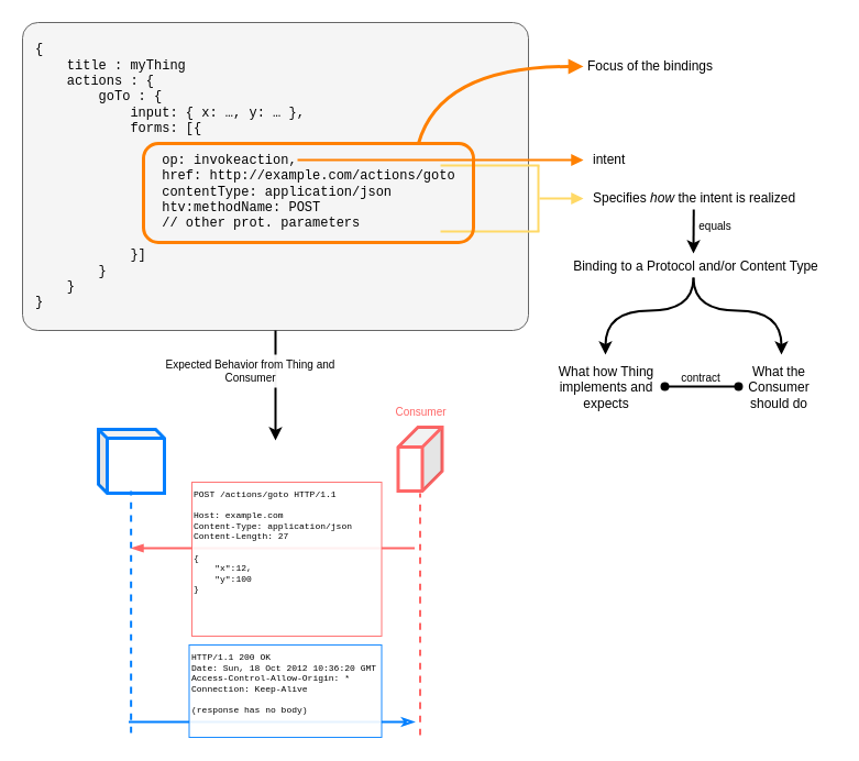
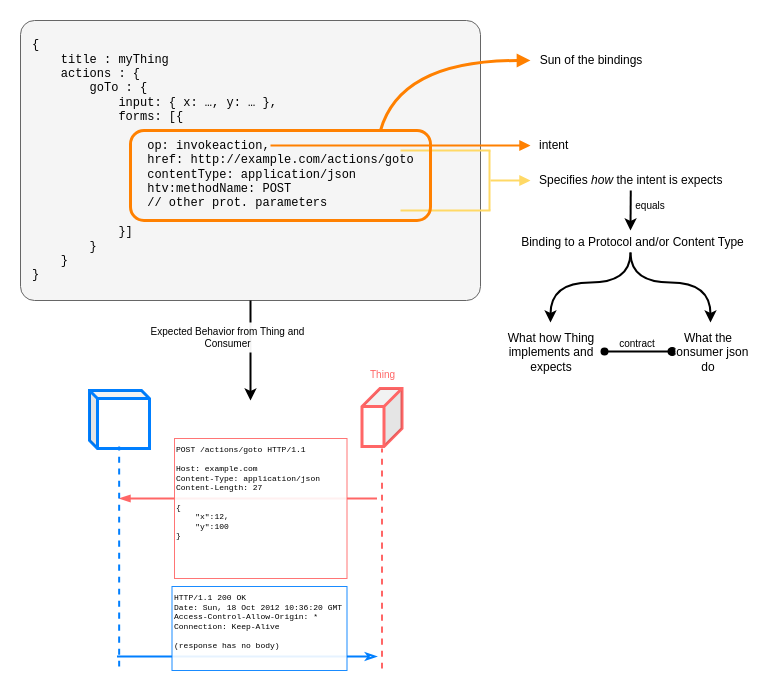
  <mxCell id="0" />
  <mxCell id="1" parent="0" />
  <mxCell id="2" value="" style="rounded=1;whiteSpace=wrap;html=1;arcSize=5;fillColor=#f5f5f5;fontColor=#333333;strokeColor=#666666;" vertex="1" parent="1"><mxGeometry x="20" y="20" width="460" height="280" as="geometry" /></mxCell>
  <mxCell id="3" value="" style="endArrow=block;html=1;fontFamily=Courier New;curved=1;strokeColor=#FF8000;strokeWidth=3;endFill=1;" edge="1" parent="1"><mxGeometry width="50" height="50" relative="1" as="geometry"><mxPoint x="380" y="130" as="sourcePoint" /><mxPoint x="530" y="60" as="targetPoint" /><Array as="points"><mxPoint x="400" y="60" /></Array></mxGeometry></mxCell>
- <mxCell id="4" value="Focus of the bindings" style="text;html=1;strokeColor=none;fillColor=none;align=center;verticalAlign=middle;whiteSpace=wrap;rounded=0;fontFamily=Helvetica;" vertex="1" parent="1"><mxGeometry x="506" y="45" width="170" height="30" as="geometry" /></mxCell>
+ <mxCell id="4" value="Sun of the bindings" style="text;html=1;strokeColor=none;fillColor=none;align=center;verticalAlign=middle;whiteSpace=wrap;rounded=0;fontFamily=Helvetica;" vertex="1" parent="1"><mxGeometry x="506" y="45" width="170" height="30" as="geometry" /></mxCell>
  <mxCell id="5" value="" style="endArrow=block;html=1;strokeColor=#FF8000;strokeWidth=2;fontFamily=Helvetica;curved=1;startSize=6;endFill=1;" edge="1" parent="1"><mxGeometry width="50" height="50" relative="1" as="geometry"><mxPoint x="270" y="145" as="sourcePoint" /><mxPoint x="530" y="145" as="targetPoint" /></mxGeometry></mxCell>
  <mxCell id="6" value="intent" style="text;html=1;strokeColor=none;fillColor=none;align=left;verticalAlign=middle;whiteSpace=wrap;rounded=0;fontFamily=Helvetica;" vertex="1" parent="1"><mxGeometry x="537" y="130" width="100" height="30" as="geometry" /></mxCell>
  <mxCell id="7" value="" style="endArrow=none;html=1;strokeColor=#FFD966;strokeWidth=2;fontFamily=Helvetica;startSize=6;curved=1;fillColor=#fff2cc;" edge="1" parent="1"><mxGeometry width="50" height="50" relative="1" as="geometry"><mxPoint x="400" y="150" as="sourcePoint" /><mxPoint x="490" y="150" as="targetPoint" /></mxGeometry></mxCell>
  <mxCell id="8" value="" style="endArrow=none;html=1;strokeColor=#FFD966;strokeWidth=2;fontFamily=Helvetica;startSize=6;curved=1;fillColor=#fff2cc;" edge="1" parent="1"><mxGeometry width="50" height="50" relative="1" as="geometry"><mxPoint x="400" y="210" as="sourcePoint" /><mxPoint x="490" y="210" as="targetPoint" /></mxGeometry></mxCell>
  <mxCell id="9" value="" style="endArrow=none;html=1;strokeColor=#FFD966;strokeWidth=2;fontFamily=Helvetica;startSize=6;curved=1;fillColor=#fff2cc;" edge="1" parent="1"><mxGeometry width="50" height="50" relative="1" as="geometry"><mxPoint x="489" y="150" as="sourcePoint" /><mxPoint x="489" y="210" as="targetPoint" /></mxGeometry></mxCell>
  <mxCell id="10" value="" style="endArrow=block;html=1;strokeColor=#FFD966;strokeWidth=2;fontFamily=Helvetica;startSize=6;curved=1;fillColor=#fff2cc;endFill=1;" edge="1" parent="1"><mxGeometry width="50" height="50" relative="1" as="geometry"><mxPoint x="490" y="180" as="sourcePoint" /><mxPoint x="530" y="180" as="targetPoint" /></mxGeometry></mxCell>
- <mxCell id="11" value="Specifies &lt;em&gt;how&lt;/em&gt;&amp;nbsp;the intent is realized" style="text;whiteSpace=wrap;html=1;fontFamily=Helvetica;" vertex="1" parent="1"><mxGeometry x="537" y="166" width="200" height="24" as="geometry" /></mxCell>
+ <mxCell id="11" value="Specifies &lt;em&gt;how&lt;/em&gt;&amp;nbsp;the intent is expects" style="text;whiteSpace=wrap;html=1;fontFamily=Helvetica;" vertex="1" parent="1"><mxGeometry x="537" y="166" width="200" height="24" as="geometry" /></mxCell>
  <mxCell id="12" value="" style="endArrow=classic;html=1;strokeColor=default;strokeWidth=2;fontFamily=Helvetica;startSize=6;curved=1;" edge="1" parent="1"><mxGeometry width="50" height="50" relative="1" as="geometry"><mxPoint x="630" y="252" as="sourcePoint" /><mxPoint x="550" y="322" as="targetPoint" /><Array as="points"><mxPoint x="630" y="282" /><mxPoint x="550" y="282" /></Array></mxGeometry></mxCell>
  <mxCell id="13" value="" style="endArrow=classic;html=1;strokeColor=default;strokeWidth=2;fontFamily=Helvetica;startSize=6;curved=1;" edge="1" parent="1"><mxGeometry width="50" height="50" relative="1" as="geometry"><mxPoint x="630" y="252" as="sourcePoint" /><mxPoint x="710" y="322" as="targetPoint" /><Array as="points"><mxPoint x="630" y="282" /><mxPoint x="710" y="282" /></Array></mxGeometry></mxCell>
  <mxCell id="14" value="What how Thing implements and expects" style="text;html=1;strokeColor=none;fillColor=none;align=center;verticalAlign=middle;whiteSpace=wrap;rounded=0;fontFamily=Helvetica;" vertex="1" parent="1"><mxGeometry x="506" y="322" width="90" height="60" as="geometry" /></mxCell>
- <mxCell id="15" value="What the Consumer should do" style="text;html=1;strokeColor=none;fillColor=none;align=center;verticalAlign=middle;whiteSpace=wrap;rounded=0;fontFamily=Helvetica;" vertex="1" parent="1"><mxGeometry x="663" y="322" width="90" height="60" as="geometry" /></mxCell>
+ <mxCell id="15" value="What the Consumer json do" style="text;html=1;strokeColor=none;fillColor=none;align=center;verticalAlign=middle;whiteSpace=wrap;rounded=0;fontFamily=Helvetica;" vertex="1" parent="1"><mxGeometry x="663" y="322" width="90" height="60" as="geometry" /></mxCell>
  <mxCell id="16" value="" style="endArrow=oval;html=1;strokeColor=default;strokeWidth=2;fontFamily=Helvetica;startSize=6;curved=1;entryX=0;entryY=0.5;entryDx=0;entryDy=0;exitX=1;exitY=0.5;exitDx=0;exitDy=0;startArrow=oval;startFill=1;endFill=1;" edge="1" parent="1"><mxGeometry width="50" height="50" relative="1" as="geometry"><mxPoint x="604" y="351" as="sourcePoint" /><mxPoint x="671" y="351" as="targetPoint" /></mxGeometry></mxCell>
  <mxCell id="17" value="&lt;font style=&quot;font-size: 10px;&quot;&gt;contract&lt;/font&gt;" style="text;html=1;strokeColor=none;fillColor=none;align=center;verticalAlign=middle;whiteSpace=wrap;rounded=0;fontFamily=Helvetica;" vertex="1" parent="1"><mxGeometry x="607" y="328" width="60" height="30" as="geometry" /></mxCell>
  <mxCell id="18" value="Binding to a Protocol and/or Content Type" style="text;html=1;strokeColor=none;fillColor=none;align=center;verticalAlign=middle;whiteSpace=wrap;rounded=0;fontFamily=Helvetica;" vertex="1" parent="1"><mxGeometry x="506" y="212" width="253" height="60" as="geometry" /></mxCell>
  <mxCell id="19" value="" style="endArrow=classic;html=1;strokeColor=default;strokeWidth=2;fontFamily=Helvetica;fontSize=10;startSize=6;curved=1;" edge="1" parent="1"><mxGeometry width="50" height="50" relative="1" as="geometry"><mxPoint x="630.26" y="190" as="sourcePoint" /><mxPoint x="630" y="230" as="targetPoint" /></mxGeometry></mxCell>
  <mxCell id="20" value="equals" style="text;html=1;strokeColor=none;fillColor=none;align=center;verticalAlign=middle;whiteSpace=wrap;rounded=0;fontSize=10;fontFamily=Helvetica;" vertex="1" parent="1"><mxGeometry x="620" y="190" width="60" height="30" as="geometry" /></mxCell>
  <mxCell id="21" value="" style="rounded=1;whiteSpace=wrap;html=1;fillColor=none;strokeColor=#FF8000;strokeWidth=3;" vertex="1" parent="1"><mxGeometry x="130" y="130" width="300" height="90" as="geometry" /></mxCell>
  <mxCell id="22" value="&lt;div&gt;{&lt;/div&gt;&lt;div&gt;&amp;nbsp; &amp;nbsp; title : myThing&lt;/div&gt;&lt;div&gt;&amp;nbsp; &amp;nbsp; actions : {&lt;/div&gt;&lt;div&gt;&amp;nbsp; &amp;nbsp; &amp;nbsp; &amp;nbsp; goTo : {&lt;/div&gt;&lt;div&gt;&lt;span style=&quot;white-space: pre;&quot;&gt;&#09;&lt;/span&gt;&amp;nbsp; &amp;nbsp; input: { x: …, y: … },&lt;/div&gt;&lt;div&gt;&lt;span style=&quot;white-space: pre;&quot;&gt;&#09;&lt;/span&gt;&amp;nbsp; &amp;nbsp; forms: [{&lt;/div&gt;&lt;div&gt;&lt;br&gt;&lt;/div&gt;&lt;div&gt;&lt;span style=&quot;background-color: initial;&quot;&gt;&lt;span style=&quot;white-space: pre;&quot;&gt;&#09;&lt;/span&gt;&lt;span style=&quot;white-space: pre;&quot;&gt;&#09;&lt;/span&gt;op: invokeaction,&lt;/span&gt;&lt;/div&gt;&lt;div&gt;&lt;span style=&quot;background-color: initial;&quot;&gt;&lt;span style=&quot;white-space: pre;&quot;&gt;&#09;&lt;/span&gt;&lt;span style=&quot;white-space: pre;&quot;&gt;&#09;&lt;/span&gt;href: http://example.com/actions/goto&lt;/span&gt;&lt;/div&gt;&lt;div&gt;&lt;span style=&quot;background-color: initial;&quot;&gt;&lt;span style=&quot;white-space: pre;&quot;&gt;&#09;&lt;/span&gt;&lt;span style=&quot;white-space: pre;&quot;&gt;&#09;&lt;/span&gt;contentType: application/json&lt;/span&gt;&lt;/div&gt;&lt;div&gt;&lt;span style=&quot;background-color: initial;&quot;&gt;&lt;span style=&quot;white-space: pre;&quot;&gt;&#09;&lt;/span&gt;&lt;span style=&quot;white-space: pre;&quot;&gt;&#09;&lt;/span&gt;htv:methodName: POST&lt;/span&gt;&lt;/div&gt;&lt;div&gt;&lt;span style=&quot;background-color: initial;&quot;&gt;&lt;span style=&quot;white-space: pre;&quot;&gt;&#09;&lt;/span&gt;&lt;span style=&quot;white-space: pre;&quot;&gt;&#09;&lt;/span&gt;// other prot. parameters&lt;/span&gt;&lt;/div&gt;&lt;div&gt;&lt;span style=&quot;background-color: initial;&quot;&gt;&lt;br&gt;&lt;/span&gt;&lt;/div&gt;&lt;div&gt;&lt;span style=&quot;white-space: pre;&quot;&gt;&#09;&amp;nbsp;&lt;/span&gt;&amp;nbsp; &amp;nbsp;}]&lt;/div&gt;&lt;div&gt;&lt;span style=&quot;white-space: pre;&quot;&gt;&#09;&lt;/span&gt;}&lt;/div&gt;&lt;div&gt;&amp;nbsp; &amp;nbsp; }&lt;/div&gt;&lt;div&gt;}&lt;/div&gt;" style="text;html=1;strokeColor=none;fillColor=none;align=left;verticalAlign=middle;whiteSpace=wrap;rounded=0;fontFamily=Courier New;" vertex="1" parent="1"><mxGeometry x="30" y="50" width="525" height="220" as="geometry" /></mxCell>
  <mxCell id="23" value="" style="endArrow=classic;html=1;strokeColor=#000000;strokeWidth=2;fontFamily=Helvetica;fontSize=10;fontColor=#FF6666;startSize=6;curved=1;exitX=0.5;exitY=1;exitDx=0;exitDy=0;" edge="1" parent="1" source="2"><mxGeometry width="50" height="50" relative="1" as="geometry"><mxPoint x="240" y="322" as="sourcePoint" /><mxPoint x="250" y="400" as="targetPoint" /></mxGeometry></mxCell>
  <mxCell id="24" value="Expected Behavior from Thing and Consumer" style="text;html=1;align=center;verticalAlign=middle;whiteSpace=wrap;rounded=0;fontSize=10;fontFamily=Helvetica;fillColor=default;opacity=95;" vertex="1" parent="1"><mxGeometry x="145" y="322" width="165" height="30" as="geometry" /></mxCell>
  <mxCell id="25" value="" style="group" vertex="1" connectable="0" parent="1"><mxGeometry x="89" y="358" width="327.5" height="312" as="geometry" /></mxCell>
  <mxCell id="26" value="" style="endArrow=blockThin;html=1;strokeWidth=2;strokeColor=#FF6666;fontFamily=Helvetica;fontSize=10;startSize=6;curved=1;endFill=1;" edge="1" parent="25"><mxGeometry width="50" height="50" relative="1" as="geometry"><mxPoint x="287.5" y="140" as="sourcePoint" /><mxPoint x="30" y="140" as="targetPoint" /></mxGeometry></mxCell>
  <mxCell id="27" value="" style="shape=cube;whiteSpace=wrap;html=1;boundedLbl=1;backgroundOutline=1;darkOpacity=0.05;darkOpacity2=0.1;strokeColor=#007FFF;strokeWidth=3;fontFamily=Helvetica;fontSize=10;fillColor=default;size=8;" vertex="1" parent="25"><mxGeometry y="32" width="60" height="58" as="geometry" /></mxCell>
  <mxCell id="28" value="" style="shape=cube;whiteSpace=wrap;html=1;boundedLbl=1;backgroundOutline=1;darkOpacity=0.05;darkOpacity2=0.1;strokeColor=#FF6666;strokeWidth=3;fontFamily=Helvetica;fontSize=10;fillColor=default;size=18;flipH=1;" vertex="1" parent="25"><mxGeometry x="272.5" y="30" width="40" height="58" as="geometry" /></mxCell>
- <mxCell id="29" value="Consumer" style="text;html=1;align=center;verticalAlign=middle;resizable=0;points=[];autosize=1;strokeColor=none;fillColor=none;fontSize=10;fontFamily=Helvetica;fontColor=#FF6666;" vertex="1" parent="25"><mxGeometry x="257.5" y="1" width="70" height="30" as="geometry" /></mxCell>
+ <mxCell id="29" value="Thing" style="text;html=1;align=center;verticalAlign=middle;resizable=0;points=[];autosize=1;strokeColor=none;fillColor=none;fontSize=10;fontFamily=Helvetica;fontColor=#FF6666;" vertex="1" parent="25"><mxGeometry x="257.5" y="1" width="70" height="30" as="geometry" /></mxCell>
  <mxCell id="30" value="" style="endArrow=none;dashed=1;html=1;strokeWidth=2;strokeColor=#FF6666;fontFamily=Helvetica;fontSize=10;startSize=6;curved=1;" edge="1" parent="25"><mxGeometry width="50" height="50" relative="1" as="geometry"><mxPoint x="292.5" y="310" as="sourcePoint" /><mxPoint x="292.5" y="90" as="targetPoint" /></mxGeometry></mxCell>
  <mxCell id="31" value="POST&amp;nbsp;/actions/goto&amp;nbsp;HTTP/1.1&lt;br style=&quot;font-size: 8px;&quot;&gt;&lt;br style=&quot;font-size: 8px;&quot;&gt;Host: example.com&lt;br style=&quot;font-size: 8px;&quot;&gt;&lt;div style=&quot;font-size: 8px;&quot;&gt;Content-Type: application/json&lt;/div&gt;&lt;div style=&quot;font-size: 8px;&quot;&gt;Content-Length: 27&lt;/div&gt;&lt;div style=&quot;font-size: 8px;&quot;&gt;&lt;br style=&quot;font-size: 8px;&quot;&gt;&lt;/div&gt;&lt;div style=&quot;font-size: 8px;&quot;&gt;{&lt;/div&gt;&lt;div style=&quot;font-size: 8px;&quot;&gt;&amp;nbsp; &amp;nbsp; &quot;x&quot;:12,&lt;/div&gt;&lt;div style=&quot;font-size: 8px;&quot;&gt;&amp;nbsp; &amp;nbsp; &quot;y&quot;:100&lt;/div&gt;&lt;div style=&quot;font-size: 8px;&quot;&gt;}&lt;/div&gt;" style="text;whiteSpace=wrap;html=1;fontSize=8;fontFamily=Courier New;fillColor=default;gradientColor=none;opacity=90;strokeColor=#FF6666;" vertex="1" parent="25"><mxGeometry x="85" y="80" width="172.5" height="140" as="geometry" /></mxCell>
  <mxCell id="32" value="" style="endArrow=none;dashed=1;html=1;strokeWidth=2;strokeColor=#007FFF;fontFamily=Helvetica;fontSize=10;startSize=6;curved=1;" edge="1" parent="25"><mxGeometry width="50" height="50" relative="1" as="geometry"><mxPoint x="29.66" y="308" as="sourcePoint" /><mxPoint x="29.66" y="88" as="targetPoint" /></mxGeometry></mxCell>
  <mxCell id="33" value="" style="endArrow=none;html=1;strokeWidth=2;strokeColor=#007FFF;fontFamily=Helvetica;fontSize=10;startSize=6;curved=1;endFill=0;startArrow=classicThin;startFill=0;" edge="1" parent="25"><mxGeometry width="50" height="50" relative="1" as="geometry"><mxPoint x="287.5" y="298" as="sourcePoint" /><mxPoint x="27.5" y="298" as="targetPoint" /></mxGeometry></mxCell>
  <mxCell id="34" value="&lt;div style=&quot;font-size: 8px;&quot;&gt;HTTP/1.1 200 OK&lt;/div&gt;&lt;div style=&quot;font-size: 8px;&quot;&gt;&lt;div class=&quot;result notranslate&quot; style=&quot;font-size: 8px;&quot;&gt;&lt;font style=&quot;font-size: 8px;&quot;&gt;Date: Sun, 18 Oct 2012 10:36:20 GMT&lt;/font&gt;&lt;/div&gt;&lt;/div&gt;&lt;div class=&quot;result notranslate&quot; style=&quot;font-size: 8px;&quot;&gt;&lt;font style=&quot;font-size: 8px;&quot;&gt;&lt;div class=&quot;result notranslate&quot; style=&quot;font-size: 8px;&quot;&gt;Access-Control-Allow-Origin: *&lt;/div&gt;&lt;div class=&quot;result notranslate&quot; style=&quot;font-size: 8px;&quot;&gt;Connection: Keep-Alive&lt;/div&gt;&lt;div class=&quot;result notranslate&quot; style=&quot;font-size: 8px;&quot;&gt;&lt;br&gt;&lt;/div&gt;&lt;/font&gt;&lt;/div&gt;&lt;div class=&quot;result notranslate&quot; style=&quot;font-size: 8px;&quot;&gt;&lt;font style=&quot;font-size: 8px;&quot;&gt;(response has no body)&lt;/font&gt;&lt;/div&gt;" style="text;whiteSpace=wrap;html=1;fontSize=8;fontFamily=Courier New;fillColor=default;gradientColor=none;opacity=90;strokeColor=#007FFF;" vertex="1" parent="25"><mxGeometry x="82.5" y="228" width="175" height="84" as="geometry" /></mxCell>
